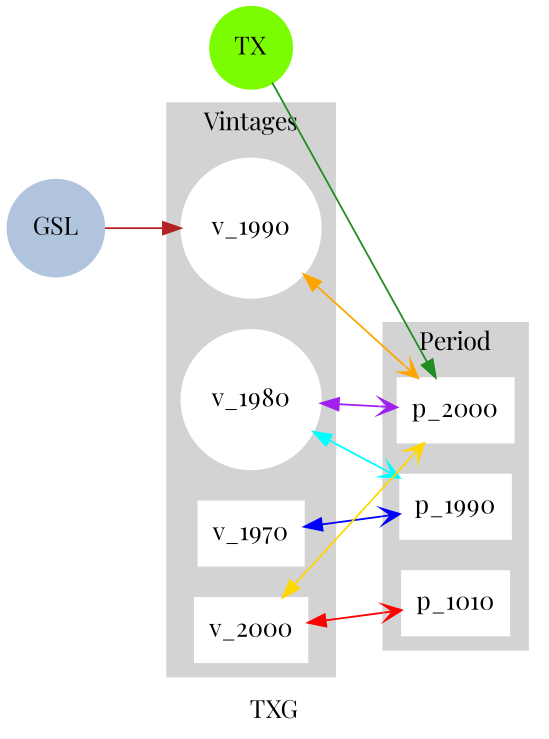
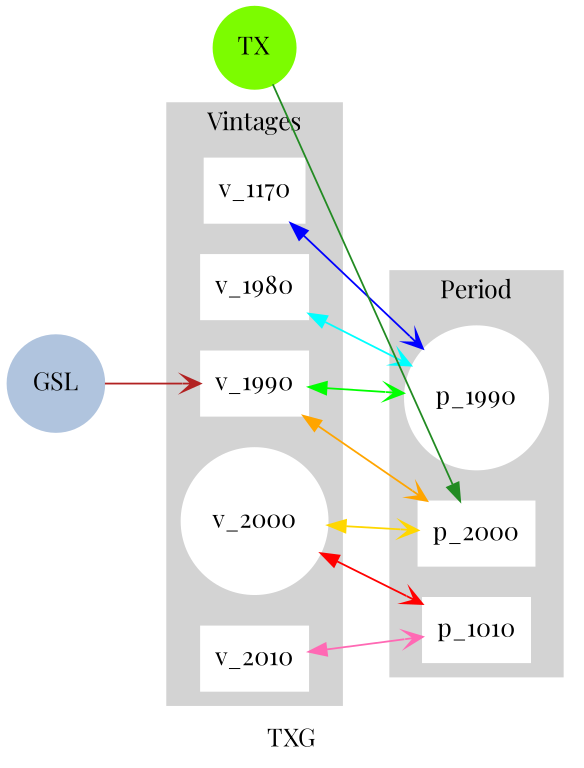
  strict digraph {
    color=black
    compound=True
    concentrate=True
    fontname="Playfair Display"
    label=TXG
    rankdir=LR
    splines=False
    node [color=white fontname="Playfair Display" shape=box style=filled]
    edge [arrowhead=vee decorate=True dir=both fontname="Playfair Display" fontsize=8 labelfloat=false labelfontcolor=lightgreen weight=0.5]
-   v_1970
-   v_1980 [shape=circle]
-   v_1990 [shape=circle]
-   v_2000
-   p_1990
+   v_1970 [label=v_1170]
+   v_1980
+   v_1990
+   v_2000 [shape=circle]
+   v_2010
+   p_1990 [shape=circle]
    p_2000
    n8 [label=p_1010]
    TX [color=lawngreen shape=circle]
    GSL [color=lightsteelblue shape=circle]
    subgraph cluster_1 {
      color=lightgrey
      label=Vintages
      style=filled
      v_1970
      v_1980
      v_1990
      v_2000
+     v_2010
    }
    subgraph cluster_2 {
      color=lightgrey
      label=Period
      style=filled
      p_1990
      p_2000
      n8
    }
    subgraph sub_3 {
      TX
      GSL
    }
    subgraph sub_4 {
      v_1990
      p_2000
      TX
      GSL
    }
    subgraph sub_5 {
      v_1970
      v_1980
      v_1990
      v_2000
+     v_2010
      p_1990
      p_2000
      n8
    }
    v_1970 -> p_1990 [color=blue label="   "]
    v_1980 -> p_1990 [color=cyan label="   "]
-   v_1980 -> p_2000 [color=purple label="   "]
+   v_1990 -> p_1990 [color=green label="   "]
    v_1990 -> p_2000 [color=orange label="   "]
    v_2000 -> p_2000 [color=gold label="   "]
    v_2000 -> n8 [color=red label="   "]
+   v_2010 -> n8 [color=hotpink label="   "]
    TX -> p_2000 [arrowhead=normal color=forestgreen dir=forward label="   "]
-   GSL -> v_1990 [arrowhead=normal color=firebrick dir=forward label="   "]
+   GSL -> v_1990 [color=firebrick dir=forward label="   "]
  }
